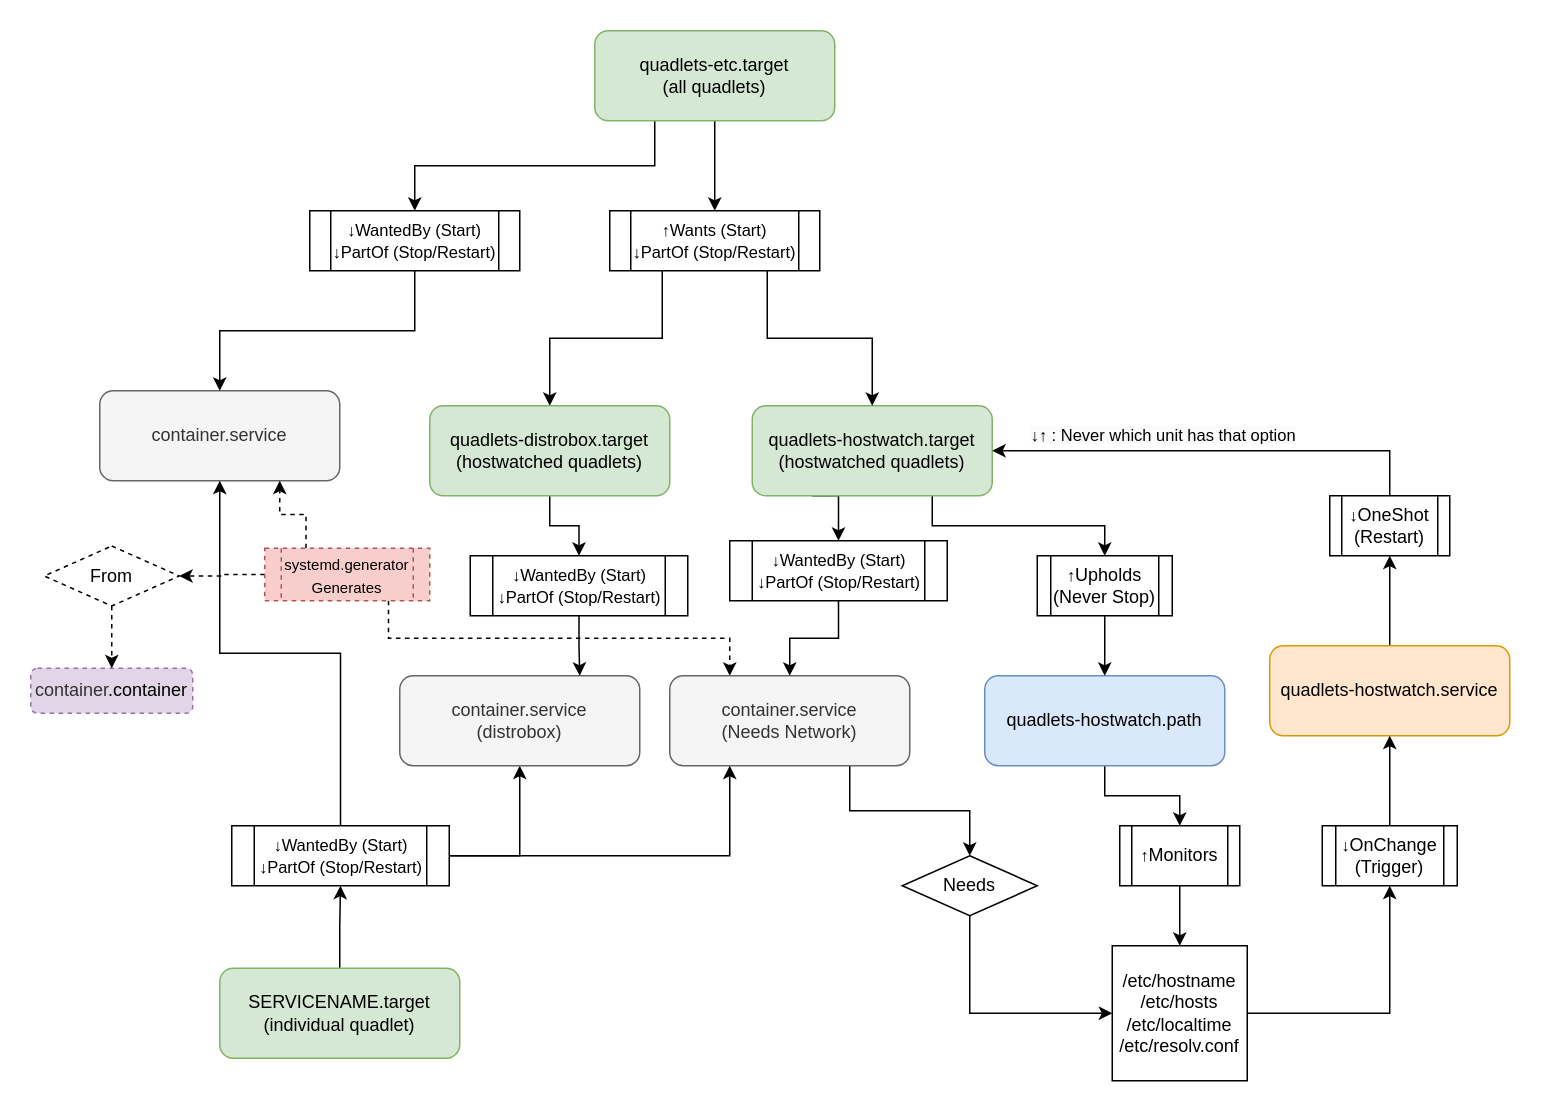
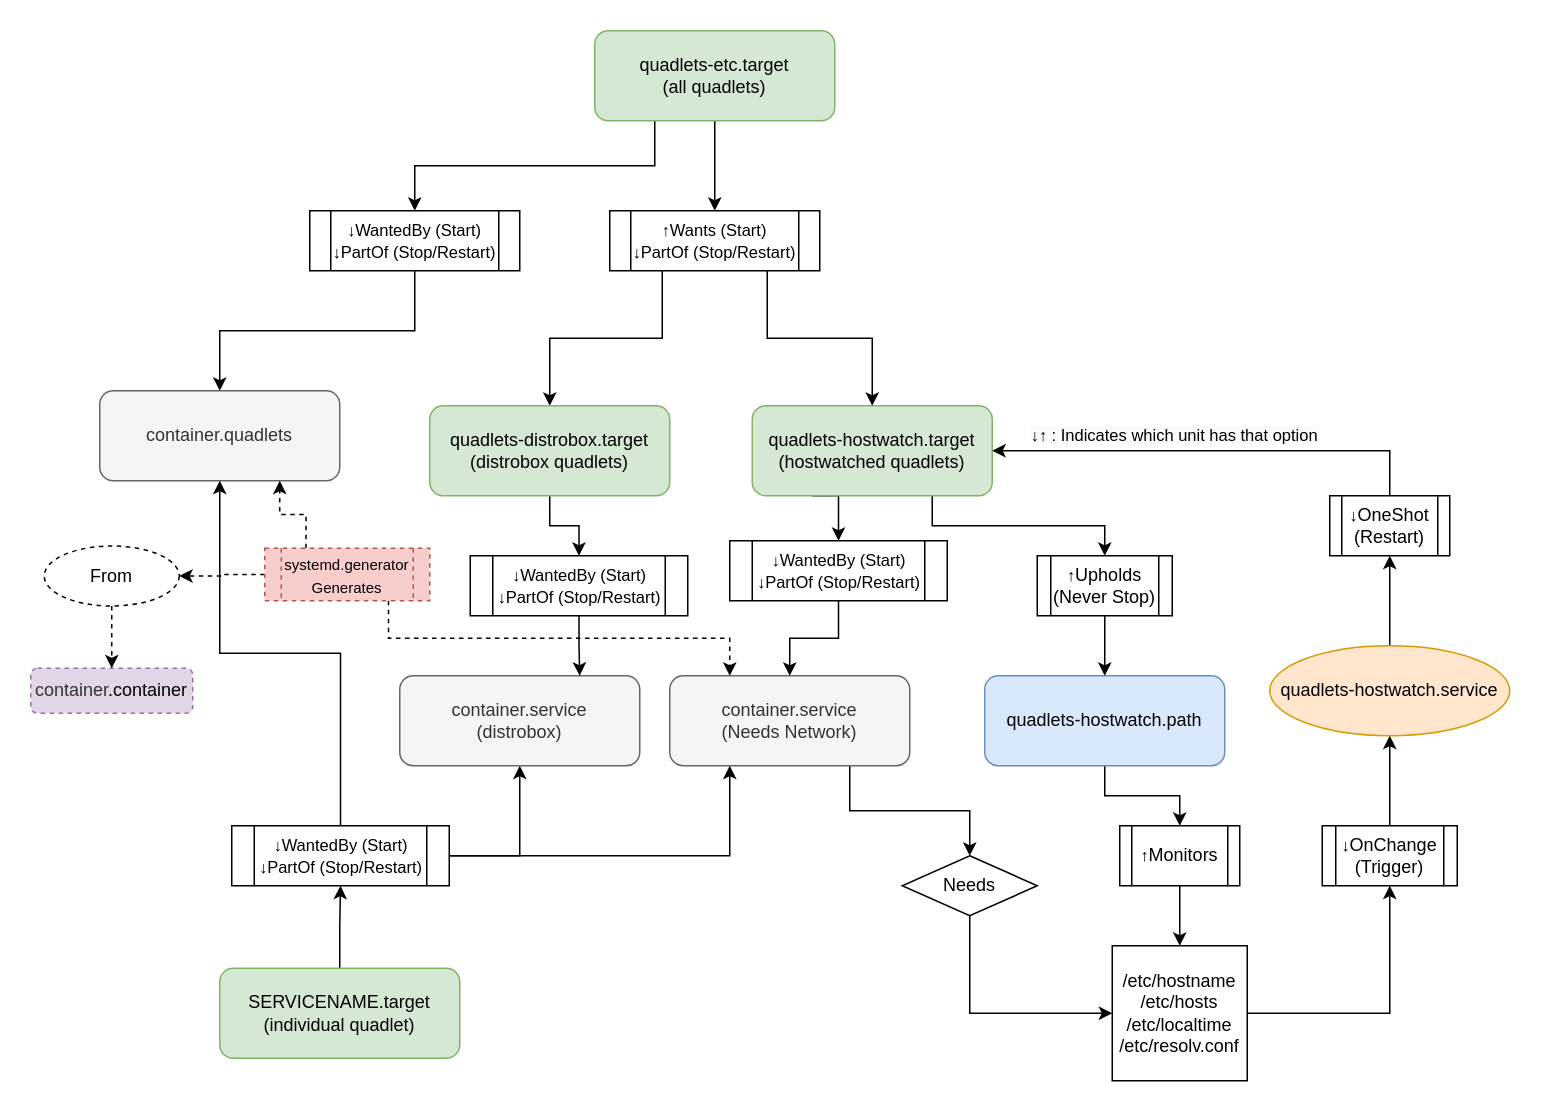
  <mxCell id="0" />
  <mxCell id="1" parent="0" />
  <mxCell id="2" style="edgeStyle=orthogonalEdgeStyle;rounded=0;orthogonalLoop=1;jettySize=auto;html=1;exitX=0.75;exitY=1;exitDx=0;exitDy=0;entryX=0.25;entryY=0;entryDx=0;entryDy=0;noJump=0;jumpStyle=none;dashed=1;" parent="1" source="43" target="13" edge="1"><mxGeometry relative="1" as="geometry" /></mxCell>
  <mxCell id="3" style="edgeStyle=orthogonalEdgeStyle;rounded=0;orthogonalLoop=1;jettySize=auto;html=1;exitX=0.75;exitY=1;exitDx=0;exitDy=0;entryX=0.5;entryY=0;entryDx=0;entryDy=0;" parent="1" source="5" target="25" edge="1"><mxGeometry relative="1" as="geometry"><mxPoint x="791" y="380" as="targetPoint" /></mxGeometry></mxCell>
  <mxCell id="4" style="edgeStyle=orthogonalEdgeStyle;rounded=0;orthogonalLoop=1;jettySize=auto;html=1;exitX=0.25;exitY=1;exitDx=0;exitDy=0;entryX=0.5;entryY=0;entryDx=0;entryDy=0;" parent="1" source="5" target="17" edge="1"><mxGeometry relative="1" as="geometry" /></mxCell>
  <mxCell id="5" value="quadlets-hostwatch.target&lt;div&gt;(&lt;span style=&quot;background-color: transparent; color: light-dark(rgb(0, 0, 0), rgb(255, 255, 255));&quot;&gt;hostwatched&amp;nbsp;&lt;/span&gt;&lt;span style=&quot;background-color: transparent; color: light-dark(rgb(0, 0, 0), rgb(255, 255, 255));&quot;&gt;quadlets)&lt;/span&gt;&lt;/div&gt;" style="rounded=1;whiteSpace=wrap;html=1;fillColor=#d5e8d4;strokeColor=#82b366;fillStyle=solid;" parent="1" vertex="1"><mxGeometry x="501" y="270" width="160" height="60" as="geometry" /></mxCell>
  <mxCell id="6" style="edgeStyle=orthogonalEdgeStyle;rounded=0;orthogonalLoop=1;jettySize=auto;html=1;exitX=0.5;exitY=1;exitDx=0;exitDy=0;entryX=0.5;entryY=0;entryDx=0;entryDy=0;" parent="1" source="8" target="20" edge="1"><mxGeometry relative="1" as="geometry" /></mxCell>
  <mxCell id="7" style="edgeStyle=orthogonalEdgeStyle;rounded=0;orthogonalLoop=1;jettySize=auto;html=1;exitX=0.25;exitY=1;exitDx=0;exitDy=0;entryX=0.5;entryY=0;entryDx=0;entryDy=0;" parent="1" source="8" target="40" edge="1"><mxGeometry relative="1" as="geometry" /></mxCell>
  <mxCell id="8" value="quadlets-etc.target&lt;div&gt;(all quadlets)&lt;/div&gt;" style="rounded=1;whiteSpace=wrap;html=1;fillColor=#d5e8d4;strokeColor=#82b366;" parent="1" vertex="1"><mxGeometry x="396" y="20" width="160" height="60" as="geometry" /></mxCell>
  <mxCell id="9" style="edgeStyle=orthogonalEdgeStyle;rounded=0;orthogonalLoop=1;jettySize=auto;html=1;exitX=0.5;exitY=1;exitDx=0;exitDy=0;entryX=0.5;entryY=0;entryDx=0;entryDy=0;" parent="1" source="10" target="27" edge="1"><mxGeometry relative="1" as="geometry" /></mxCell>
  <mxCell id="10" value="quadlets-hostwatch.path" style="rounded=1;whiteSpace=wrap;html=1;fillColor=#dae8fc;strokeColor=#6c8ebf;" parent="1" vertex="1"><mxGeometry x="656" y="450" width="160" height="60" as="geometry" /></mxCell>
  <mxCell id="11" style="edgeStyle=orthogonalEdgeStyle;rounded=0;orthogonalLoop=1;jettySize=auto;html=1;exitX=0.5;exitY=1;exitDx=0;exitDy=0;entryX=0.5;entryY=0;entryDx=0;entryDy=0;" parent="1" source="25" target="10" edge="1"><mxGeometry relative="1" as="geometry"><mxPoint x="791" y="420" as="sourcePoint" /></mxGeometry></mxCell>
  <mxCell id="12" style="edgeStyle=orthogonalEdgeStyle;rounded=0;orthogonalLoop=1;jettySize=auto;html=1;exitX=0.75;exitY=1;exitDx=0;exitDy=0;" parent="1" source="13" target="24" edge="1"><mxGeometry relative="1" as="geometry" /></mxCell>
  <mxCell id="13" value="container.service&lt;br&gt;&lt;div&gt;(Needs Network)&lt;/div&gt;" style="rounded=1;whiteSpace=wrap;html=1;fillColor=#f5f5f5;strokeColor=#666666;fontColor=#333333;" parent="1" vertex="1"><mxGeometry x="446" y="450" width="160" height="60" as="geometry" /></mxCell>
  <mxCell id="14" style="edgeStyle=orthogonalEdgeStyle;rounded=0;orthogonalLoop=1;jettySize=auto;html=1;exitX=0.5;exitY=0;exitDx=0;exitDy=0;entryX=0.5;entryY=1;entryDx=0;entryDy=0;" parent="1" source="15" target="31" edge="1"><mxGeometry relative="1" as="geometry" /></mxCell>
- <mxCell id="15" value="quadlets-hostwatch.service" style="rounded=1;whiteSpace=wrap;html=1;fillColor=#ffe6cc;strokeColor=#d79b00;" parent="1" vertex="1"><mxGeometry x="846" y="430" width="160" height="60" as="geometry" /></mxCell>
+ <mxCell id="15" value="quadlets-hostwatch.service" style="ellipse;whiteSpace=wrap;html=1;fillColor=#ffe6cc;strokeColor=#d79b00;" parent="1" vertex="1"><mxGeometry x="846" y="430" width="160" height="60" as="geometry" /></mxCell>
  <mxCell id="16" style="edgeStyle=orthogonalEdgeStyle;rounded=0;orthogonalLoop=1;jettySize=auto;html=1;exitX=0.5;exitY=1;exitDx=0;exitDy=0;entryX=0.5;entryY=0;entryDx=0;entryDy=0;" parent="1" source="17" target="13" edge="1"><mxGeometry relative="1" as="geometry" /></mxCell>
  <mxCell id="17" value="&lt;div&gt;&lt;font style=&quot;font-size: 11px;&quot;&gt;&lt;span style=&quot;background-color: transparent; color: light-dark(rgb(0, 0, 0), rgb(255, 255, 255));&quot;&gt;↓&lt;/span&gt;WantedBy (Start)&lt;/font&gt;&lt;/div&gt;&lt;div&gt;&lt;font style=&quot;font-size: 11px;&quot;&gt;&lt;span style=&quot;background-color: transparent; color: light-dark(rgb(0, 0, 0), rgb(255, 255, 255));&quot;&gt;↓&lt;/span&gt;PartOf (Stop/Restart)&lt;/font&gt;&lt;/div&gt;" style="shape=process;whiteSpace=wrap;html=1;backgroundOutline=1;" parent="1" vertex="1"><mxGeometry x="486" y="360" width="145" height="40" as="geometry" /></mxCell>
  <mxCell id="18" style="edgeStyle=orthogonalEdgeStyle;rounded=0;orthogonalLoop=1;jettySize=auto;html=1;exitX=0.75;exitY=1;exitDx=0;exitDy=0;entryX=0.5;entryY=0;entryDx=0;entryDy=0;" parent="1" source="20" target="5" edge="1"><mxGeometry relative="1" as="geometry" /></mxCell>
  <mxCell id="19" style="edgeStyle=orthogonalEdgeStyle;rounded=0;orthogonalLoop=1;jettySize=auto;html=1;exitX=0.25;exitY=1;exitDx=0;exitDy=0;" parent="1" source="20" target="45" edge="1"><mxGeometry relative="1" as="geometry" /></mxCell>
  <mxCell id="20" value="&lt;div&gt;&lt;font style=&quot;font-size: 11px;&quot;&gt;&lt;span style=&quot;background-color: transparent; color: light-dark(rgb(0, 0, 0), rgb(255, 255, 255));&quot;&gt;↑&lt;/span&gt;Wants (Start)&lt;/font&gt;&lt;/div&gt;&lt;div&gt;&lt;span style=&quot;font-size: 11px; background-color: transparent; color: light-dark(rgb(0, 0, 0), rgb(255, 255, 255));&quot;&gt;↓&lt;/span&gt;&lt;span style=&quot;font-size: 11px; background-color: transparent; color: light-dark(rgb(0, 0, 0), rgb(255, 255, 255));&quot;&gt;PartOf (Stop/Restart)&lt;/span&gt;&lt;/div&gt;" style="shape=process;whiteSpace=wrap;html=1;backgroundOutline=1;" parent="1" vertex="1"><mxGeometry x="406" y="140" width="140" height="40" as="geometry" /></mxCell>
  <mxCell id="21" style="edgeStyle=orthogonalEdgeStyle;rounded=0;orthogonalLoop=1;jettySize=auto;html=1;exitX=1;exitY=0.5;exitDx=0;exitDy=0;entryX=0.5;entryY=1;entryDx=0;entryDy=0;" parent="1" source="22" target="29" edge="1"><mxGeometry relative="1" as="geometry" /></mxCell>
  <mxCell id="22" value="&lt;div&gt;/etc/hostname&lt;/div&gt;&lt;div&gt;/etc/hosts&lt;/div&gt;&lt;div&gt;/etc/localtime&lt;/div&gt;&lt;div&gt;/etc/resolv.conf&lt;/div&gt;" style="whiteSpace=wrap;html=1;aspect=fixed;" parent="1" vertex="1"><mxGeometry x="741" y="630" width="90" height="90" as="geometry" /></mxCell>
  <mxCell id="23" style="edgeStyle=orthogonalEdgeStyle;rounded=0;orthogonalLoop=1;jettySize=auto;html=1;exitX=0.5;exitY=1;exitDx=0;exitDy=0;entryX=0;entryY=0.5;entryDx=0;entryDy=0;" parent="1" source="24" target="22" edge="1"><mxGeometry relative="1" as="geometry" /></mxCell>
  <mxCell id="24" value="Needs" style="rhombus;whiteSpace=wrap;html=1;" parent="1" vertex="1"><mxGeometry x="601" y="570" width="90" height="40" as="geometry" /></mxCell>
  <mxCell id="25" value="&lt;span style=&quot;font-size: 11px;&quot;&gt;↑&lt;/span&gt;Upholds&lt;div&gt;(Never Stop)&lt;/div&gt;" style="shape=process;whiteSpace=wrap;html=1;backgroundOutline=1;" parent="1" vertex="1"><mxGeometry x="691" y="370" width="90" height="40" as="geometry" /></mxCell>
  <mxCell id="26" style="edgeStyle=orthogonalEdgeStyle;rounded=0;orthogonalLoop=1;jettySize=auto;html=1;exitX=0.5;exitY=1;exitDx=0;exitDy=0;entryX=0.5;entryY=0;entryDx=0;entryDy=0;" parent="1" source="27" target="22" edge="1"><mxGeometry relative="1" as="geometry" /></mxCell>
  <mxCell id="27" value="&lt;span style=&quot;font-size: 11px;&quot;&gt;↑&lt;/span&gt;Monitors" style="shape=process;whiteSpace=wrap;html=1;backgroundOutline=1;" parent="1" vertex="1"><mxGeometry x="746" y="550" width="80" height="40" as="geometry" /></mxCell>
  <mxCell id="28" style="edgeStyle=orthogonalEdgeStyle;rounded=0;orthogonalLoop=1;jettySize=auto;html=1;exitX=0.5;exitY=0;exitDx=0;exitDy=0;entryX=0.5;entryY=1;entryDx=0;entryDy=0;" parent="1" source="29" target="15" edge="1"><mxGeometry relative="1" as="geometry" /></mxCell>
  <mxCell id="29" value="&lt;span style=&quot;font-size: 11px;&quot;&gt;↓&lt;/span&gt;OnChange&lt;div&gt;(Trigger)&lt;/div&gt;" style="shape=process;whiteSpace=wrap;html=1;backgroundOutline=1;" parent="1" vertex="1"><mxGeometry x="881" y="550" width="90" height="40" as="geometry" /></mxCell>
  <mxCell id="30" style="edgeStyle=orthogonalEdgeStyle;rounded=0;orthogonalLoop=1;jettySize=auto;html=1;exitX=0.5;exitY=0;exitDx=0;exitDy=0;entryX=1;entryY=0.5;entryDx=0;entryDy=0;" parent="1" source="31" target="5" edge="1"><mxGeometry relative="1" as="geometry" /></mxCell>
  <mxCell id="31" value="&lt;div&gt;&lt;span style=&quot;font-size: 11px; background-color: transparent; color: light-dark(rgb(0, 0, 0), rgb(255, 255, 255));&quot;&gt;↓&lt;/span&gt;OneShot&lt;/div&gt;(Restart)" style="shape=process;whiteSpace=wrap;html=1;backgroundOutline=1;" parent="1" vertex="1"><mxGeometry x="886" y="330" width="80" height="40" as="geometry" /></mxCell>
- <mxCell id="32" value="container.service" style="rounded=1;whiteSpace=wrap;html=1;fillColor=#f5f5f5;strokeColor=#666666;fontColor=#333333;" parent="1" vertex="1"><mxGeometry x="66" y="260" width="160" height="60" as="geometry" /></mxCell>
+ <mxCell id="32" value="container.quadlets" style="rounded=1;whiteSpace=wrap;html=1;fillColor=#f5f5f5;strokeColor=#666666;fontColor=#333333;" parent="1" vertex="1"><mxGeometry x="66" y="260" width="160" height="60" as="geometry" /></mxCell>
  <mxCell id="33" style="edgeStyle=orthogonalEdgeStyle;rounded=0;orthogonalLoop=1;jettySize=auto;html=1;exitX=0.5;exitY=0;exitDx=0;exitDy=0;entryX=0.5;entryY=1;entryDx=0;entryDy=0;" parent="1" source="34" target="38" edge="1"><mxGeometry relative="1" as="geometry" /></mxCell>
  <mxCell id="34" value="SERVICENAME.target&lt;div&gt;(individual quadlet)&lt;/div&gt;" style="rounded=1;whiteSpace=wrap;html=1;fillColor=#d5e8d4;strokeColor=#82b366;" parent="1" vertex="1"><mxGeometry x="146" y="645" width="160" height="60" as="geometry" /></mxCell>
  <mxCell id="35" style="edgeStyle=orthogonalEdgeStyle;rounded=0;orthogonalLoop=1;jettySize=auto;html=1;exitX=0.5;exitY=0;exitDx=0;exitDy=0;entryX=0.5;entryY=1;entryDx=0;entryDy=0;" parent="1" source="38" target="32" edge="1"><mxGeometry relative="1" as="geometry" /></mxCell>
  <mxCell id="36" style="edgeStyle=orthogonalEdgeStyle;rounded=0;orthogonalLoop=1;jettySize=auto;html=1;exitX=1;exitY=0.5;exitDx=0;exitDy=0;entryX=0.25;entryY=1;entryDx=0;entryDy=0;" parent="1" source="38" target="13" edge="1"><mxGeometry relative="1" as="geometry" /></mxCell>
  <mxCell id="37" style="edgeStyle=orthogonalEdgeStyle;rounded=0;orthogonalLoop=1;jettySize=auto;html=1;exitX=1;exitY=0.5;exitDx=0;exitDy=0;entryX=0.5;entryY=1;entryDx=0;entryDy=0;" parent="1" source="38" target="46" edge="1"><mxGeometry relative="1" as="geometry" /></mxCell>
  <mxCell id="38" value="&lt;div&gt;&lt;font style=&quot;font-size: 11px;&quot;&gt;&lt;span style=&quot;background-color: transparent; color: light-dark(rgb(0, 0, 0), rgb(255, 255, 255));&quot;&gt;↓&lt;/span&gt;WantedBy (Start)&lt;/font&gt;&lt;/div&gt;&lt;div&gt;&lt;font style=&quot;font-size: 11px;&quot;&gt;&lt;span style=&quot;background-color: transparent; color: light-dark(rgb(0, 0, 0), rgb(255, 255, 255));&quot;&gt;↓&lt;/span&gt;PartOf (Stop/Restart)&lt;/font&gt;&lt;/div&gt;" style="shape=process;whiteSpace=wrap;html=1;backgroundOutline=1;" parent="1" vertex="1"><mxGeometry x="154" y="550" width="145" height="40" as="geometry" /></mxCell>
  <mxCell id="39" style="edgeStyle=orthogonalEdgeStyle;rounded=0;orthogonalLoop=1;jettySize=auto;html=1;exitX=0.5;exitY=1;exitDx=0;exitDy=0;entryX=0.5;entryY=0;entryDx=0;entryDy=0;" parent="1" source="40" target="32" edge="1"><mxGeometry relative="1" as="geometry" /></mxCell>
  <mxCell id="40" value="&lt;div&gt;&lt;font style=&quot;font-size: 11px;&quot;&gt;&lt;span style=&quot;background-color: transparent; color: light-dark(rgb(0, 0, 0), rgb(255, 255, 255));&quot;&gt;↓&lt;/span&gt;WantedBy (Start)&lt;/font&gt;&lt;/div&gt;&lt;div&gt;&lt;font style=&quot;font-size: 11px;&quot;&gt;&lt;span style=&quot;background-color: transparent; color: light-dark(rgb(0, 0, 0), rgb(255, 255, 255));&quot;&gt;↓&lt;/span&gt;PartOf (Stop/Restart)&lt;/font&gt;&lt;/div&gt;" style="shape=process;whiteSpace=wrap;html=1;backgroundOutline=1;" parent="1" vertex="1"><mxGeometry x="206" y="140" width="140" height="40" as="geometry" /></mxCell>
  <mxCell id="41" style="edgeStyle=orthogonalEdgeStyle;rounded=0;orthogonalLoop=1;jettySize=auto;html=1;exitX=0.25;exitY=0;exitDx=0;exitDy=0;entryX=0.75;entryY=1;entryDx=0;entryDy=0;dashed=1;" parent="1" source="43" target="32" edge="1"><mxGeometry relative="1" as="geometry" /></mxCell>
  <mxCell id="42" style="edgeStyle=orthogonalEdgeStyle;rounded=0;orthogonalLoop=1;jettySize=auto;html=1;exitX=0;exitY=0.5;exitDx=0;exitDy=0;entryX=1;entryY=0.5;entryDx=0;entryDy=0;dashed=1;" parent="1" source="43" target="51" edge="1"><mxGeometry relative="1" as="geometry" /></mxCell>
  <mxCell id="43" value="&lt;font style=&quot;font-size: 10px;&quot;&gt;systemd.generator&lt;/font&gt;&lt;div&gt;&lt;font style=&quot;font-size: 10px;&quot;&gt;Generates&lt;/font&gt;&lt;/div&gt;" style="shape=process;whiteSpace=wrap;html=1;backgroundOutline=1;fillColor=#f8cecc;strokeColor=#b85450;dashed=1;fillStyle=solid;" parent="1" vertex="1"><mxGeometry x="176" y="365" width="110" height="35" as="geometry" /></mxCell>
  <mxCell id="44" style="edgeStyle=orthogonalEdgeStyle;rounded=0;orthogonalLoop=1;jettySize=auto;html=1;exitX=0.5;exitY=1;exitDx=0;exitDy=0;entryX=0.5;entryY=0;entryDx=0;entryDy=0;" parent="1" source="45" target="48" edge="1"><mxGeometry relative="1" as="geometry" /></mxCell>
- <mxCell id="45" value="quadlets-distrobox.target&lt;div&gt;(hostwatched quadlets)&lt;/div&gt;" style="rounded=1;whiteSpace=wrap;html=1;fillColor=#d5e8d4;strokeColor=#82b366;" parent="1" vertex="1"><mxGeometry x="286" y="270" width="160" height="60" as="geometry" /></mxCell>
+ <mxCell id="45" value="quadlets-distrobox.target&lt;div&gt;(distrobox quadlets)&lt;/div&gt;" style="rounded=1;whiteSpace=wrap;html=1;fillColor=#d5e8d4;strokeColor=#82b366;" parent="1" vertex="1"><mxGeometry x="286" y="270" width="160" height="60" as="geometry" /></mxCell>
  <mxCell id="46" value="container.service&lt;div&gt;(&lt;span style=&quot;background-color: transparent; color: light-dark(rgb(51, 51, 51), rgb(193, 193, 193));&quot;&gt;distrobox)&lt;/span&gt;&lt;/div&gt;" style="rounded=1;whiteSpace=wrap;html=1;fillColor=#f5f5f5;strokeColor=#666666;fontColor=#333333;" parent="1" vertex="1"><mxGeometry x="266" y="450" width="160" height="60" as="geometry" /></mxCell>
  <mxCell id="47" style="edgeStyle=orthogonalEdgeStyle;rounded=0;orthogonalLoop=1;jettySize=auto;html=1;exitX=0.5;exitY=1;exitDx=0;exitDy=0;entryX=0.75;entryY=0;entryDx=0;entryDy=0;" parent="1" source="48" target="46" edge="1"><mxGeometry relative="1" as="geometry" /></mxCell>
  <mxCell id="48" value="&lt;div&gt;&lt;font style=&quot;font-size: 11px;&quot;&gt;&lt;span style=&quot;background-color: transparent; color: light-dark(rgb(0, 0, 0), rgb(255, 255, 255));&quot;&gt;↓&lt;/span&gt;WantedBy (Start)&lt;/font&gt;&lt;/div&gt;&lt;div&gt;&lt;font style=&quot;font-size: 11px;&quot;&gt;&lt;span style=&quot;background-color: transparent; color: light-dark(rgb(0, 0, 0), rgb(255, 255, 255));&quot;&gt;↓&lt;/span&gt;PartOf (Stop/Restart)&lt;/font&gt;&lt;/div&gt;" style="shape=process;whiteSpace=wrap;html=1;backgroundOutline=1;" parent="1" vertex="1"><mxGeometry x="313" y="370" width="145" height="40" as="geometry" /></mxCell>
  <mxCell id="49" value="&lt;span style=&quot;color: rgb(51, 51, 51);&quot;&gt;container&lt;/span&gt;.container" style="rounded=1;whiteSpace=wrap;html=1;fillColor=#e1d5e7;strokeColor=#9673a6;dashed=1;fillStyle=solid;" parent="1" vertex="1"><mxGeometry x="20" y="445" width="108" height="30" as="geometry" /></mxCell>
  <mxCell id="50" style="edgeStyle=orthogonalEdgeStyle;rounded=0;orthogonalLoop=1;jettySize=auto;html=1;exitX=0.5;exitY=1;exitDx=0;exitDy=0;entryX=0.5;entryY=0;entryDx=0;entryDy=0;dashed=1;" parent="1" source="51" target="49" edge="1"><mxGeometry relative="1" as="geometry" /></mxCell>
- <mxCell id="51" value="From" style="rhombus;whiteSpace=wrap;html=1;dashed=1;" parent="1" vertex="1"><mxGeometry x="29" y="363.5" width="90" height="40" as="geometry" /></mxCell>
- <mxCell id="52" value="&lt;span style=&quot;text-align: center; font-size: 11px; color: rgb(0, 0, 0); background-color: rgb(251, 251, 251);&quot;&gt;↓&lt;/span&gt;&lt;span style=&quot;text-align: center; font-size: 11px; color: rgb(0, 0, 0); background-color: rgb(251, 251, 251);&quot;&gt;↑ : Never which unit has that option&lt;/span&gt;" style="text;strokeColor=none;fillColor=none;align=left;verticalAlign=middle;spacingLeft=4;spacingRight=4;overflow=hidden;points=[[0,0.5],[1,0.5]];portConstraint=eastwest;rotatable=0;whiteSpace=wrap;html=1;" parent="1" vertex="1"><mxGeometry x="681" y="275" width="210" height="30" as="geometry" /></mxCell>
+ <mxCell id="51" value="From" style="ellipse;whiteSpace=wrap;html=1;dashed=1;" parent="1" vertex="1"><mxGeometry x="29" y="363.5" width="90" height="40" as="geometry" /></mxCell>
+ <mxCell id="52" value="&lt;span style=&quot;text-align: center; font-size: 11px; color: rgb(0, 0, 0); background-color: rgb(251, 251, 251);&quot;&gt;↓&lt;/span&gt;&lt;span style=&quot;text-align: center; font-size: 11px; color: rgb(0, 0, 0); background-color: rgb(251, 251, 251);&quot;&gt;↑ : Indicates which unit has that option&lt;/span&gt;" style="text;strokeColor=none;fillColor=none;align=left;verticalAlign=middle;spacingLeft=4;spacingRight=4;overflow=hidden;points=[[0,0.5],[1,0.5]];portConstraint=eastwest;rotatable=0;whiteSpace=wrap;html=1;" parent="1" vertex="1"><mxGeometry x="681" y="275" width="210" height="30" as="geometry" /></mxCell>
